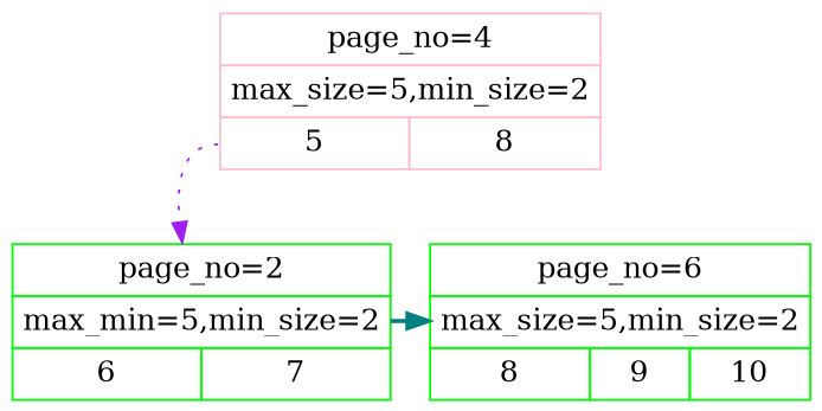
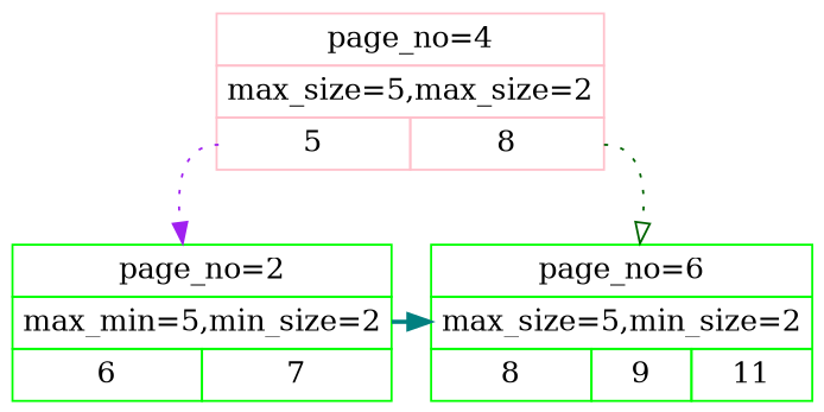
  digraph {
    node [color=green shape=plain]
    edge [arrowhead=normal style=dotted]
    n1 [label=<<TABLE BORDER="0" CELLBORDER="1" CELLSPACING="0" CELLPADDING="4"> <TR><TD COLSPAN="2">page_no=2</TD></TR> <TR><TD COLSPAN="2">max_min=5,min_size=2</TD></TR> <TR><TD>6</TD> <TD>7</TD> </TR></TABLE>>]
-   n2 [label=<<TABLE BORDER="0" CELLBORDER="1" CELLSPACING="0" CELLPADDING="4"> <TR><TD COLSPAN="3">page_no=6</TD></TR> <TR><TD COLSPAN="3">max_size=5,min_size=2</TD></TR> <TR><TD>8</TD> <TD>9</TD> <TD>10</TD> </TR></TABLE>>]
-   n3 [color=pink label=<<TABLE BORDER="0" CELLBORDER="1" CELLSPACING="0" CELLPADDING="4"> <TR><TD COLSPAN="2">page_no=4</TD></TR> <TR><TD COLSPAN="2">max_size=5,min_size=2</TD></TR> <TR><TD PORT="p2">5</TD> <TD PORT="p6">8</TD> </TR></TABLE>>]
+   n2 [label=<<TABLE BORDER="0" CELLBORDER="1" CELLSPACING="0" CELLPADDING="4"> <TR><TD COLSPAN="3">page_no=6</TD></TR> <TR><TD COLSPAN="3">max_size=5,min_size=2</TD></TR> <TR><TD>8</TD> <TD>9</TD> <TD>11</TD> </TR></TABLE>>]
+   n3 [color=pink label=<<TABLE BORDER="0" CELLBORDER="1" CELLSPACING="0" CELLPADDING="4"> <TR><TD COLSPAN="2">page_no=4</TD></TR> <TR><TD COLSPAN="2">max_size=5,max_size=2</TD></TR> <TR><TD PORT="p2">5</TD> <TD PORT="p6">8</TD> </TR></TABLE>>]
    subgraph sub_1 {
      rank=same
      n1
      n2
    }
    n1 -> n2 [color=teal style=bold]
    n3 -> n1 [color=purple tailport=p2]
+   n3 -> n2 [arrowhead=onormal color=darkgreen tailport=p6]
  }
